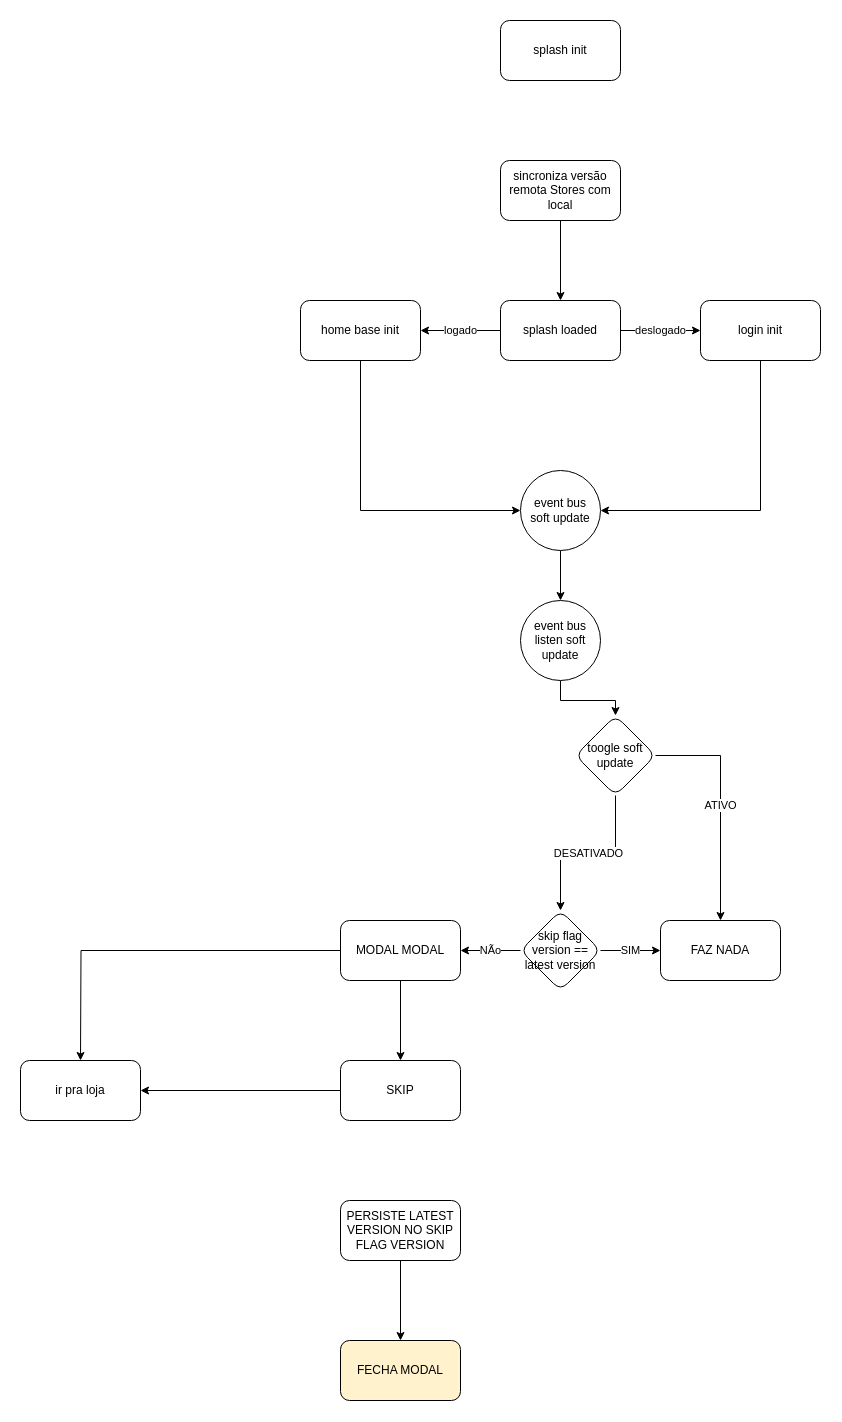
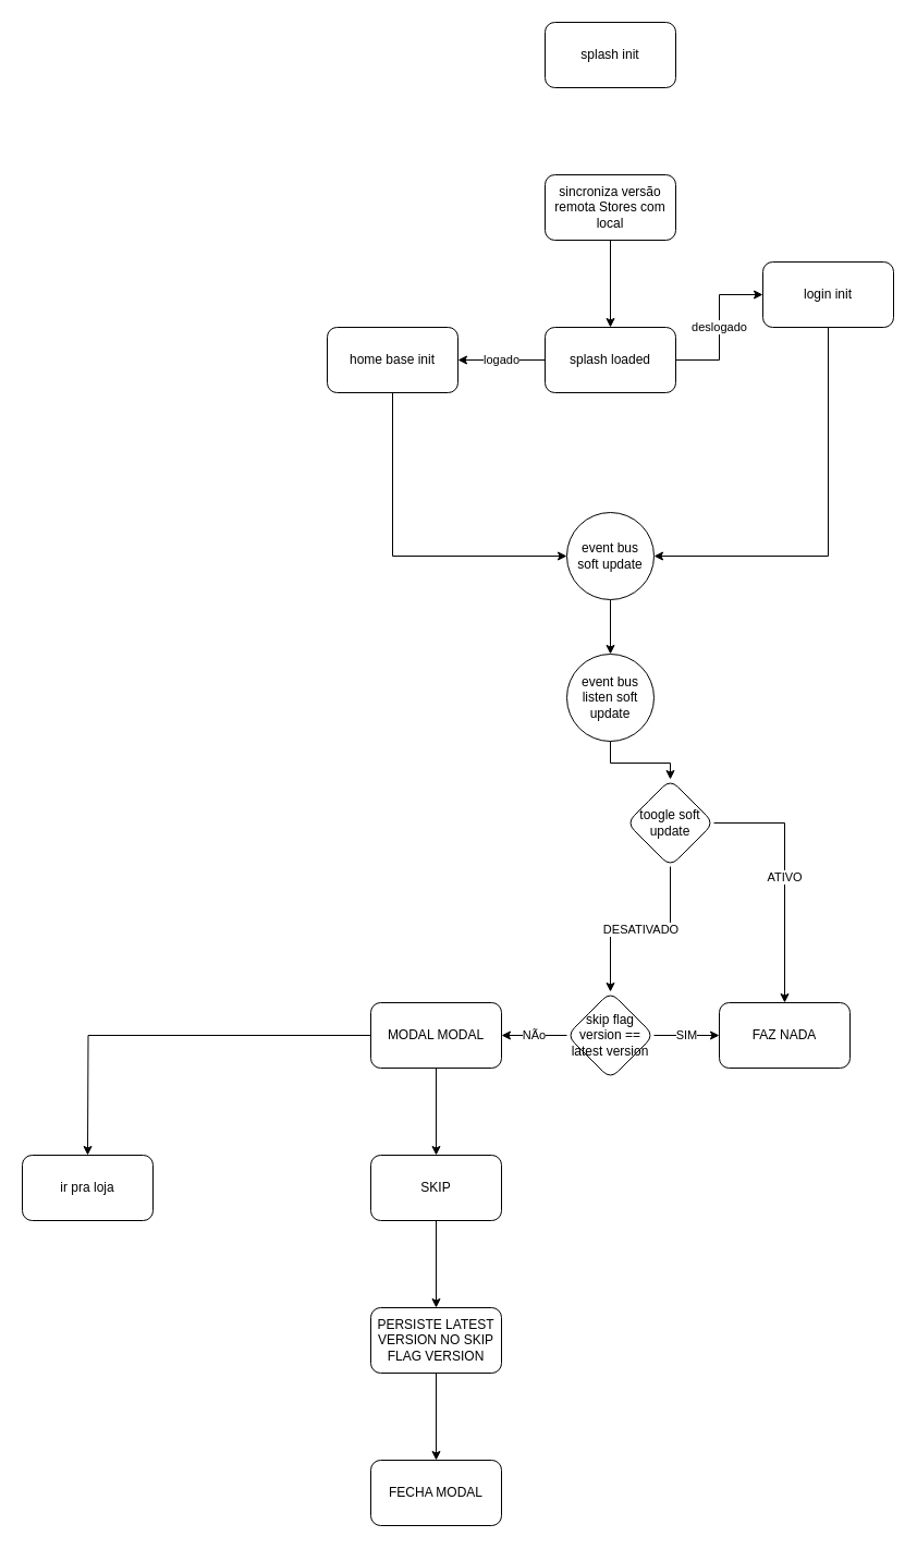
  <mxCell id="0" />
  <mxCell id="1" parent="0" />
  <mxCell id="2" value="splash init" style="rounded=1;whiteSpace=wrap;html=1;" vertex="1" parent="1"><mxGeometry x="500" y="20" width="120" height="60" as="geometry" /></mxCell>
  <mxCell id="3" value="" style="edgeStyle=orthogonalEdgeStyle;rounded=0;orthogonalLoop=1;jettySize=auto;html=1;" edge="1" parent="1" source="4" target="7"><mxGeometry relative="1" as="geometry" /></mxCell>
  <mxCell id="4" value="sincroniza versão remota Stores com local" style="rounded=1;whiteSpace=wrap;html=1;" vertex="1" parent="1"><mxGeometry x="500" y="160" width="120" height="60" as="geometry" /></mxCell>
  <mxCell id="5" value="deslogado" style="edgeStyle=orthogonalEdgeStyle;rounded=0;orthogonalLoop=1;jettySize=auto;html=1;" edge="1" parent="1" source="7" target="9"><mxGeometry relative="1" as="geometry" /></mxCell>
  <mxCell id="6" value="logado" style="edgeStyle=orthogonalEdgeStyle;rounded=0;orthogonalLoop=1;jettySize=auto;html=1;" edge="1" parent="1" source="7" target="11"><mxGeometry relative="1" as="geometry" /></mxCell>
  <mxCell id="7" value="splash loaded" style="rounded=1;whiteSpace=wrap;html=1;" vertex="1" parent="1"><mxGeometry x="500" y="300" width="120" height="60" as="geometry" /></mxCell>
  <mxCell id="8" value="" style="edgeStyle=orthogonalEdgeStyle;rounded=0;orthogonalLoop=1;jettySize=auto;html=1;entryX=1;entryY=0.5;entryDx=0;entryDy=0;" edge="1" parent="1" source="9" target="13"><mxGeometry relative="1" as="geometry"><Array as="points"><mxPoint x="760" y="510" /></Array></mxGeometry></mxCell>
- <mxCell id="9" value="login init" style="rounded=1;whiteSpace=wrap;html=1;" vertex="1" parent="1"><mxGeometry x="700" y="300" width="120" height="60" as="geometry" /></mxCell>
+ <mxCell id="9" value="login init" style="rounded=1;whiteSpace=wrap;html=1;" vertex="1" parent="1"><mxGeometry x="700" y="240" width="120" height="60" as="geometry" /></mxCell>
  <mxCell id="10" style="edgeStyle=orthogonalEdgeStyle;rounded=0;orthogonalLoop=1;jettySize=auto;html=1;entryX=0;entryY=0.5;entryDx=0;entryDy=0;" edge="1" parent="1" source="11" target="13"><mxGeometry relative="1" as="geometry"><Array as="points"><mxPoint x="360" y="510" /></Array></mxGeometry></mxCell>
  <mxCell id="11" value="home base init" style="rounded=1;whiteSpace=wrap;html=1;" vertex="1" parent="1"><mxGeometry x="300" y="300" width="120" height="60" as="geometry" /></mxCell>
  <mxCell id="12" style="edgeStyle=orthogonalEdgeStyle;rounded=0;orthogonalLoop=1;jettySize=auto;html=1;" edge="1" parent="1" source="13" target="15"><mxGeometry relative="1" as="geometry" /></mxCell>
  <mxCell id="13" value="event bus&lt;div&gt;soft update&lt;/div&gt;" style="ellipse;whiteSpace=wrap;html=1;rounded=1;" vertex="1" parent="1"><mxGeometry x="520" y="470" width="80" height="80" as="geometry" /></mxCell>
  <mxCell id="14" value="" style="edgeStyle=orthogonalEdgeStyle;rounded=0;orthogonalLoop=1;jettySize=auto;html=1;" edge="1" parent="1" source="15" target="31"><mxGeometry relative="1" as="geometry" /></mxCell>
  <mxCell id="15" value="event bus&lt;div&gt;listen soft update&lt;/div&gt;" style="ellipse;whiteSpace=wrap;html=1;rounded=1;" vertex="1" parent="1"><mxGeometry x="520" y="600" width="80" height="80" as="geometry" /></mxCell>
  <mxCell id="16" value="SIM" style="edgeStyle=orthogonalEdgeStyle;rounded=0;orthogonalLoop=1;jettySize=auto;html=1;" edge="1" parent="1" source="18" target="19"><mxGeometry relative="1" as="geometry" /></mxCell>
  <mxCell id="17" value="NÃo" style="edgeStyle=orthogonalEdgeStyle;rounded=0;orthogonalLoop=1;jettySize=auto;html=1;" edge="1" parent="1" source="18" target="22"><mxGeometry relative="1" as="geometry" /></mxCell>
  <mxCell id="18" value="skip flag version == latest version" style="rhombus;whiteSpace=wrap;html=1;rounded=1;" vertex="1" parent="1"><mxGeometry x="520" y="910" width="80" height="80" as="geometry" /></mxCell>
  <mxCell id="19" value="FAZ NADA" style="whiteSpace=wrap;html=1;rounded=1;" vertex="1" parent="1"><mxGeometry x="660" y="920" width="120" height="60" as="geometry" /></mxCell>
  <mxCell id="20" value="" style="edgeStyle=orthogonalEdgeStyle;rounded=0;orthogonalLoop=1;jettySize=auto;html=1;" edge="1" parent="1" source="22"><mxGeometry relative="1" as="geometry"><mxPoint x="80" y="1060" as="targetPoint" /></mxGeometry></mxCell>
  <mxCell id="21" value="" style="edgeStyle=orthogonalEdgeStyle;rounded=0;orthogonalLoop=1;jettySize=auto;html=1;" edge="1" parent="1" source="22" target="25"><mxGeometry relative="1" as="geometry" /></mxCell>
  <mxCell id="22" value="MODAL MODAL" style="whiteSpace=wrap;html=1;rounded=1;" vertex="1" parent="1"><mxGeometry x="340" y="920" width="120" height="60" as="geometry" /></mxCell>
  <mxCell id="23" value="ir pra loja" style="whiteSpace=wrap;html=1;rounded=1;" vertex="1" parent="1"><mxGeometry x="20" y="1060" width="120" height="60" as="geometry" /></mxCell>
- <mxCell id="24" value="" style="edgeStyle=orthogonalEdgeStyle;rounded=0;orthogonalLoop=1;jettySize=auto;html=1;" edge="1" parent="1" source="25" target="23"><mxGeometry relative="1" as="geometry" /></mxCell>
+ <mxCell id="24" value="" style="edgeStyle=orthogonalEdgeStyle;rounded=0;orthogonalLoop=1;jettySize=auto;html=1;" edge="1" parent="1" source="25" target="27"><mxGeometry relative="1" as="geometry" /></mxCell>
  <mxCell id="25" value="SKIP" style="whiteSpace=wrap;html=1;rounded=1;" vertex="1" parent="1"><mxGeometry x="340" y="1060" width="120" height="60" as="geometry" /></mxCell>
  <mxCell id="26" value="" style="edgeStyle=orthogonalEdgeStyle;rounded=0;orthogonalLoop=1;jettySize=auto;html=1;" edge="1" parent="1" source="27" target="28"><mxGeometry relative="1" as="geometry" /></mxCell>
  <mxCell id="27" value="PERSISTE LATEST VERSION NO SKIP FLAG VERSION" style="whiteSpace=wrap;html=1;rounded=1;" vertex="1" parent="1"><mxGeometry x="340" y="1200" width="120" height="60" as="geometry" /></mxCell>
- <mxCell id="28" value="FECHA MODAL" style="whiteSpace=wrap;html=1;rounded=1;fillColor=#fff2cc;" vertex="1" parent="1"><mxGeometry x="340" y="1340" width="120" height="60" as="geometry" /></mxCell>
+ <mxCell id="28" value="FECHA MODAL" style="whiteSpace=wrap;html=1;rounded=1;" vertex="1" parent="1"><mxGeometry x="340" y="1340" width="120" height="60" as="geometry" /></mxCell>
  <mxCell id="29" value="ATIVO" style="edgeStyle=orthogonalEdgeStyle;rounded=0;orthogonalLoop=1;jettySize=auto;html=1;" edge="1" parent="1" source="31" target="19"><mxGeometry relative="1" as="geometry" /></mxCell>
  <mxCell id="30" value="DESATIVADO" style="edgeStyle=orthogonalEdgeStyle;rounded=0;orthogonalLoop=1;jettySize=auto;html=1;entryX=0.5;entryY=0;entryDx=0;entryDy=0;" edge="1" parent="1" source="31" target="18"><mxGeometry relative="1" as="geometry" /></mxCell>
  <mxCell id="31" value="toogle soft update" style="rhombus;whiteSpace=wrap;html=1;rounded=1;" vertex="1" parent="1"><mxGeometry x="575" y="715" width="80" height="80" as="geometry" /></mxCell>
